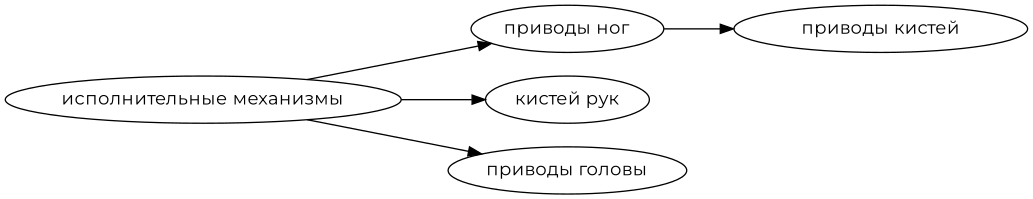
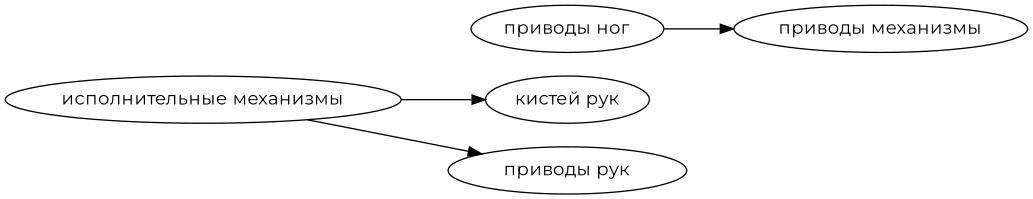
  digraph {
    fontname=Montserrat
    rankdir=LR
    node [fontname=Montserrat]
    edge [fontname=Montserrat]
    "исполнительные механизмы"
    "приводы ног"
    n3 [label="кистей рук"]
-   "приводы головы"
-   "приводы кистей"
-   "исполнительные механизмы" -> "приводы ног"
+   "приводы головы" [label="приводы рук"]
+   "приводы кистей" [label="приводы механизмы"]
    "исполнительные механизмы" -> n3
    "исполнительные механизмы" -> "приводы головы"
    "приводы ног" -> "приводы кистей"
  }
